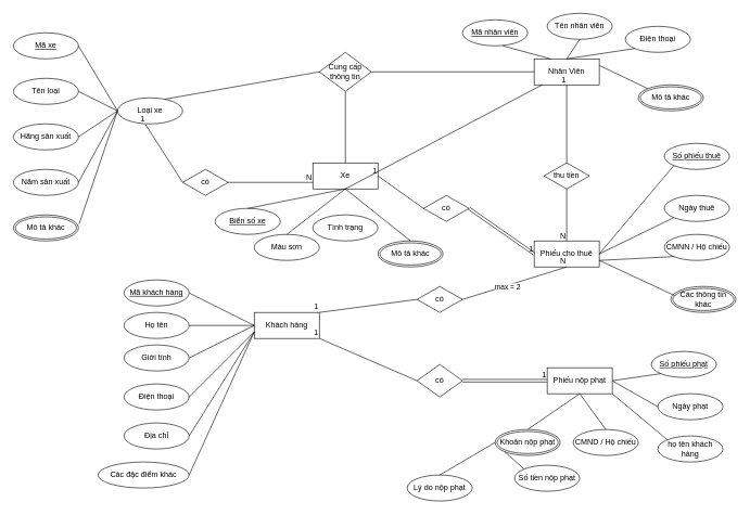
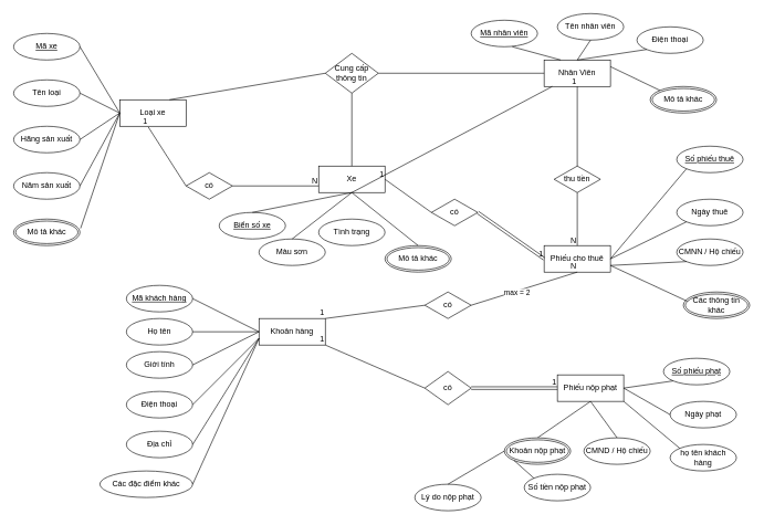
  <mxCell id="0" />
  <mxCell id="1" parent="0" />
- <mxCell id="2" value="Loại xe" style="ellipse;whiteSpace=wrap;html=1;align=center;" vertex="1" parent="1"><mxGeometry x="180" y="150" width="100" height="40" as="geometry" /></mxCell>
+ <mxCell id="2" value="Loại xe" style="whiteSpace=wrap;html=1;align=center;" vertex="1" parent="1"><mxGeometry x="180" y="150" width="100" height="40" as="geometry" /></mxCell>
  <mxCell id="3" value="Xe" style="whiteSpace=wrap;html=1;align=center;" vertex="1" parent="1"><mxGeometry x="480" y="250" width="100" height="40" as="geometry" /></mxCell>
- <mxCell id="4" value="Khách hàng" style="whiteSpace=wrap;html=1;align=center;" vertex="1" parent="1"><mxGeometry x="390" y="480" width="100" height="40" as="geometry" /></mxCell>
+ <mxCell id="4" value="Khoản hàng" style="whiteSpace=wrap;html=1;align=center;" vertex="1" parent="1"><mxGeometry x="390" y="480" width="100" height="40" as="geometry" /></mxCell>
  <mxCell id="5" value="Phiếu cho thuê" style="whiteSpace=wrap;html=1;align=center;" vertex="1" parent="1"><mxGeometry x="820" y="370" width="100" height="40" as="geometry" /></mxCell>
  <mxCell id="6" value="Nhân Viên" style="whiteSpace=wrap;html=1;align=center;" vertex="1" parent="1"><mxGeometry x="820" y="90" width="100" height="40" as="geometry" /></mxCell>
  <mxCell id="7" value="có" style="shape=rhombus;perimeter=rhombusPerimeter;whiteSpace=wrap;html=1;align=center;" vertex="1" parent="1"><mxGeometry x="280" y="260" width="70" height="40" as="geometry" /></mxCell>
  <mxCell id="8" value="Phiếu nộp phạt" style="whiteSpace=wrap;html=1;align=center;" vertex="1" parent="1"><mxGeometry x="840" y="565" width="100" height="40" as="geometry" /></mxCell>
  <mxCell id="9" value="" style="endArrow=none;html=1;rounded=0;exitX=1;exitY=0.5;exitDx=0;exitDy=0;entryX=0;entryY=0.75;entryDx=0;entryDy=0;" edge="1" parent="1" source="7" target="3"><mxGeometry relative="1" as="geometry"><mxPoint x="430" y="420" as="sourcePoint" /><mxPoint x="590" y="420" as="targetPoint" /></mxGeometry></mxCell>
  <mxCell id="10" value="N" style="resizable=0;html=1;whiteSpace=wrap;align=right;verticalAlign=bottom;" connectable="0" vertex="1" parent="9"><mxGeometry x="1" relative="1" as="geometry" /></mxCell>
  <mxCell id="11" value="" style="endArrow=none;html=1;rounded=0;entryX=0.43;entryY=1.025;entryDx=0;entryDy=0;exitX=0;exitY=0.5;exitDx=0;exitDy=0;entryPerimeter=0;" edge="1" parent="1" source="7" target="2"><mxGeometry relative="1" as="geometry"><mxPoint x="430" y="420" as="sourcePoint" /><mxPoint x="590" y="420" as="targetPoint" /></mxGeometry></mxCell>
  <mxCell id="12" value="1" style="resizable=0;html=1;whiteSpace=wrap;align=right;verticalAlign=bottom;" connectable="0" vertex="1" parent="11"><mxGeometry x="1" relative="1" as="geometry" /></mxCell>
  <mxCell id="13" value="có" style="shape=rhombus;perimeter=rhombusPerimeter;whiteSpace=wrap;html=1;align=center;" vertex="1" parent="1"><mxGeometry x="640" y="440" width="70" height="40" as="geometry" /></mxCell>
  <mxCell id="14" value="có" style="shape=rhombus;perimeter=rhombusPerimeter;whiteSpace=wrap;html=1;align=center;" vertex="1" parent="1"><mxGeometry x="650" y="300" width="70" height="40" as="geometry" /></mxCell>
  <mxCell id="15" value="" style="endArrow=none;html=1;rounded=0;entryX=1;entryY=0;entryDx=0;entryDy=0;exitX=0;exitY=0.5;exitDx=0;exitDy=0;" edge="1" parent="1" source="13" target="4"><mxGeometry relative="1" as="geometry"><mxPoint x="430" y="420" as="sourcePoint" /><mxPoint x="590" y="420" as="targetPoint" /></mxGeometry></mxCell>
  <mxCell id="16" value="1" style="resizable=0;html=1;whiteSpace=wrap;align=right;verticalAlign=bottom;" connectable="0" vertex="1" parent="15"><mxGeometry x="1" relative="1" as="geometry" /></mxCell>
  <mxCell id="17" value="" style="shape=link;html=1;rounded=0;exitX=1;exitY=0.5;exitDx=0;exitDy=0;width=-4;entryX=0;entryY=0.5;entryDx=0;entryDy=0;" edge="1" parent="1" source="14" target="5"><mxGeometry relative="1" as="geometry"><mxPoint x="430" y="420" as="sourcePoint" /><mxPoint x="630" y="370" as="targetPoint" /></mxGeometry></mxCell>
  <mxCell id="18" value="1" style="resizable=0;html=1;whiteSpace=wrap;align=right;verticalAlign=bottom;" connectable="0" vertex="1" parent="17"><mxGeometry x="1" relative="1" as="geometry" /></mxCell>
  <mxCell id="19" value="" style="shape=link;html=1;rounded=0;entryX=0;entryY=0.5;entryDx=0;entryDy=0;width=-4;exitX=1;exitY=0.5;exitDx=0;exitDy=0;" edge="1" parent="1" source="21" target="8"><mxGeometry relative="1" as="geometry"><mxPoint x="690" y="580" as="sourcePoint" /><mxPoint x="880" y="420" as="targetPoint" /></mxGeometry></mxCell>
  <mxCell id="20" value="1" style="resizable=0;html=1;whiteSpace=wrap;align=right;verticalAlign=bottom;" connectable="0" vertex="1" parent="19"><mxGeometry x="1" relative="1" as="geometry" /></mxCell>
  <mxCell id="21" value="có" style="shape=rhombus;perimeter=rhombusPerimeter;whiteSpace=wrap;html=1;align=center;" vertex="1" parent="1"><mxGeometry x="640" y="560" width="70" height="50" as="geometry" /></mxCell>
  <mxCell id="22" value="" style="endArrow=none;html=1;rounded=0;entryX=1;entryY=1;entryDx=0;entryDy=0;exitX=0;exitY=0.5;exitDx=0;exitDy=0;" edge="1" parent="1" source="21" target="4"><mxGeometry relative="1" as="geometry"><mxPoint x="650" y="470" as="sourcePoint" /><mxPoint x="500" y="510" as="targetPoint" /></mxGeometry></mxCell>
  <mxCell id="23" value="1" style="resizable=0;html=1;whiteSpace=wrap;align=right;verticalAlign=bottom;" connectable="0" vertex="1" parent="22"><mxGeometry x="1" relative="1" as="geometry" /></mxCell>
  <mxCell id="24" value="thu tiền&lt;br&gt;" style="shape=rhombus;perimeter=rhombusPerimeter;whiteSpace=wrap;html=1;align=center;" vertex="1" parent="1"><mxGeometry x="835" y="250" width="70" height="40" as="geometry" /></mxCell>
  <mxCell id="25" value="Cung cấp &lt;br&gt;thông tin" style="shape=rhombus;perimeter=rhombusPerimeter;whiteSpace=wrap;html=1;align=center;" vertex="1" parent="1"><mxGeometry x="490" y="80" width="80" height="60" as="geometry" /></mxCell>
  <mxCell id="26" value="" style="endArrow=none;html=1;rounded=0;entryX=0.5;entryY=1;entryDx=0;entryDy=0;exitX=0.5;exitY=0;exitDx=0;exitDy=0;" edge="1" parent="1" source="24" target="6"><mxGeometry relative="1" as="geometry"><mxPoint x="650" y="470" as="sourcePoint" /><mxPoint x="500" y="490" as="targetPoint" /></mxGeometry></mxCell>
  <mxCell id="27" value="1" style="resizable=0;html=1;whiteSpace=wrap;align=right;verticalAlign=bottom;" connectable="0" vertex="1" parent="26"><mxGeometry x="1" relative="1" as="geometry" /></mxCell>
  <mxCell id="28" value="" style="endArrow=none;html=1;rounded=0;entryX=1;entryY=0.5;entryDx=0;entryDy=0;exitX=0;exitY=0.5;exitDx=0;exitDy=0;" edge="1" parent="1" source="14" target="3"><mxGeometry relative="1" as="geometry"><mxPoint x="650" y="470" as="sourcePoint" /><mxPoint x="500" y="490" as="targetPoint" /></mxGeometry></mxCell>
  <mxCell id="29" value="1" style="resizable=0;html=1;whiteSpace=wrap;align=right;verticalAlign=bottom;" connectable="0" vertex="1" parent="28"><mxGeometry x="1" relative="1" as="geometry" /></mxCell>
  <mxCell id="30" value="" style="endArrow=none;html=1;rounded=0;exitX=1;exitY=0.5;exitDx=0;exitDy=0;entryX=0.5;entryY=1;entryDx=0;entryDy=0;" edge="1" parent="1" source="13" target="5"><mxGeometry relative="1" as="geometry"><mxPoint x="880" y="260" as="sourcePoint" /><mxPoint x="880" y="160" as="targetPoint" /></mxGeometry></mxCell>
  <mxCell id="31" value="N" style="resizable=0;html=1;whiteSpace=wrap;align=right;verticalAlign=bottom;" connectable="0" vertex="1" parent="30"><mxGeometry x="1" relative="1" as="geometry" /></mxCell>
  <mxCell id="32" value="max = 2&lt;br&gt;" style="edgeLabel;html=1;align=center;verticalAlign=middle;resizable=0;points=[];" vertex="1" connectable="0" parent="30"><mxGeometry x="-0.15" y="-3" relative="1" as="geometry"><mxPoint as="offset" /></mxGeometry></mxCell>
  <mxCell id="33" value="" style="endArrow=none;html=1;rounded=0;exitX=0.75;exitY=0;exitDx=0;exitDy=0;entryX=0;entryY=0.5;entryDx=0;entryDy=0;" edge="1" parent="1" source="2" target="25"><mxGeometry relative="1" as="geometry"><mxPoint x="430" y="420" as="sourcePoint" /><mxPoint x="590" y="420" as="targetPoint" /></mxGeometry></mxCell>
  <mxCell id="34" value="" style="endArrow=none;html=1;rounded=0;exitX=1;exitY=0.5;exitDx=0;exitDy=0;entryX=0;entryY=0.5;entryDx=0;entryDy=0;" edge="1" parent="1" source="25" target="6"><mxGeometry relative="1" as="geometry"><mxPoint x="290" y="180" as="sourcePoint" /><mxPoint x="500" y="170" as="targetPoint" /></mxGeometry></mxCell>
  <mxCell id="35" value="" style="endArrow=none;html=1;rounded=0;exitX=0.5;exitY=1;exitDx=0;exitDy=0;entryX=0.5;entryY=0;entryDx=0;entryDy=0;" edge="1" parent="1" source="25" target="3"><mxGeometry relative="1" as="geometry"><mxPoint x="580" y="170" as="sourcePoint" /><mxPoint x="830" y="120" as="targetPoint" /></mxGeometry></mxCell>
  <mxCell id="36" value="Mã xe" style="ellipse;whiteSpace=wrap;html=1;align=center;fontStyle=4;" vertex="1" parent="1"><mxGeometry x="20" y="50" width="100" height="40" as="geometry" /></mxCell>
  <mxCell id="37" value="Tên loại" style="ellipse;whiteSpace=wrap;html=1;align=center;" vertex="1" parent="1"><mxGeometry x="20" y="120" width="100" height="40" as="geometry" /></mxCell>
  <mxCell id="38" value="Hãng sản xuất" style="ellipse;whiteSpace=wrap;html=1;align=center;" vertex="1" parent="1"><mxGeometry x="20" y="190" width="100" height="40" as="geometry" /></mxCell>
  <mxCell id="39" value="Năm sản xuất" style="ellipse;whiteSpace=wrap;html=1;align=center;" vertex="1" parent="1"><mxGeometry x="20" y="260" width="100" height="40" as="geometry" /></mxCell>
  <mxCell id="40" value="Mô tả khác" style="ellipse;shape=doubleEllipse;margin=3;whiteSpace=wrap;html=1;align=center;" vertex="1" parent="1"><mxGeometry x="20" y="330" width="100" height="40" as="geometry" /></mxCell>
  <mxCell id="41" value="" style="endArrow=none;html=1;rounded=0;exitX=1;exitY=0.5;exitDx=0;exitDy=0;entryX=0;entryY=0.5;entryDx=0;entryDy=0;" edge="1" parent="1" source="36" target="2"><mxGeometry relative="1" as="geometry"><mxPoint x="430" y="420" as="sourcePoint" /><mxPoint x="590" y="420" as="targetPoint" /></mxGeometry></mxCell>
  <mxCell id="42" value="" style="endArrow=none;html=1;rounded=0;exitX=1;exitY=0.5;exitDx=0;exitDy=0;entryX=0;entryY=0.5;entryDx=0;entryDy=0;" edge="1" parent="1" source="37" target="2"><mxGeometry relative="1" as="geometry"><mxPoint x="130" y="80" as="sourcePoint" /><mxPoint x="190" y="180" as="targetPoint" /></mxGeometry></mxCell>
  <mxCell id="43" value="" style="endArrow=none;html=1;rounded=0;exitX=1;exitY=0.5;exitDx=0;exitDy=0;entryX=0;entryY=0.5;entryDx=0;entryDy=0;" edge="1" parent="1" source="38" target="2"><mxGeometry relative="1" as="geometry"><mxPoint x="130" y="150" as="sourcePoint" /><mxPoint x="190" y="180" as="targetPoint" /></mxGeometry></mxCell>
  <mxCell id="44" value="" style="endArrow=none;html=1;rounded=0;exitX=1;exitY=0.5;exitDx=0;exitDy=0;entryX=0;entryY=0.5;entryDx=0;entryDy=0;" edge="1" parent="1" source="39" target="2"><mxGeometry relative="1" as="geometry"><mxPoint x="130" y="220" as="sourcePoint" /><mxPoint x="190" y="180" as="targetPoint" /></mxGeometry></mxCell>
  <mxCell id="45" value="" style="endArrow=none;html=1;rounded=0;exitX=1.01;exitY=0.35;exitDx=0;exitDy=0;entryX=0;entryY=0.5;entryDx=0;entryDy=0;exitPerimeter=0;" edge="1" parent="1" source="40" target="2"><mxGeometry relative="1" as="geometry"><mxPoint x="130" y="290" as="sourcePoint" /><mxPoint x="190" y="180" as="targetPoint" /></mxGeometry></mxCell>
  <mxCell id="46" value="Biển số xe" style="ellipse;whiteSpace=wrap;html=1;align=center;fontStyle=4;" vertex="1" parent="1"><mxGeometry x="330" y="320" width="100" height="40" as="geometry" /></mxCell>
  <mxCell id="47" value="Màu sơn" style="ellipse;whiteSpace=wrap;html=1;align=center;" vertex="1" parent="1"><mxGeometry x="390" y="360" width="100" height="40" as="geometry" /></mxCell>
  <mxCell id="48" value="" style="endArrow=none;html=1;rounded=0;exitX=0.5;exitY=1;exitDx=0;exitDy=0;entryX=0.5;entryY=0;entryDx=0;entryDy=0;" edge="1" parent="1" source="24" target="5"><mxGeometry relative="1" as="geometry"><mxPoint x="360" y="290" as="sourcePoint" /><mxPoint x="490" y="290" as="targetPoint" /></mxGeometry></mxCell>
  <mxCell id="49" value="N" style="resizable=0;html=1;whiteSpace=wrap;align=right;verticalAlign=bottom;" connectable="0" vertex="1" parent="48"><mxGeometry x="1" relative="1" as="geometry" /></mxCell>
  <mxCell id="50" value="Tình trạng" style="ellipse;whiteSpace=wrap;html=1;align=center;" vertex="1" parent="1"><mxGeometry x="480" y="330" width="100" height="40" as="geometry" /></mxCell>
  <mxCell id="51" value="Mô tả khác" style="ellipse;shape=doubleEllipse;margin=3;whiteSpace=wrap;html=1;align=center;" vertex="1" parent="1"><mxGeometry x="580" y="370" width="100" height="40" as="geometry" /></mxCell>
  <mxCell id="52" value="" style="endArrow=none;html=1;rounded=0;exitX=0.5;exitY=1;exitDx=0;exitDy=0;entryX=0.5;entryY=0;entryDx=0;entryDy=0;" edge="1" parent="1" source="3" target="46"><mxGeometry relative="1" as="geometry"><mxPoint x="130" y="80" as="sourcePoint" /><mxPoint x="190" y="180" as="targetPoint" /></mxGeometry></mxCell>
  <mxCell id="53" value="" style="endArrow=none;html=1;rounded=0;entryX=0.5;entryY=0;entryDx=0;entryDy=0;exitX=0.5;exitY=1;exitDx=0;exitDy=0;" edge="1" parent="1" source="3" target="47"><mxGeometry relative="1" as="geometry"><mxPoint x="530" y="290" as="sourcePoint" /><mxPoint x="390" y="330" as="targetPoint" /></mxGeometry></mxCell>
  <mxCell id="54" value="" style="endArrow=none;html=1;rounded=0;exitX=0.5;exitY=1;exitDx=0;exitDy=0;" edge="1" parent="1" source="3" target="6"><mxGeometry relative="1" as="geometry"><mxPoint x="540" y="300" as="sourcePoint" /><mxPoint x="450" y="370" as="targetPoint" /></mxGeometry></mxCell>
  <mxCell id="55" value="" style="endArrow=none;html=1;rounded=0;entryX=0.5;entryY=0;entryDx=0;entryDy=0;exitX=0.5;exitY=1;exitDx=0;exitDy=0;" edge="1" parent="1" source="3" target="51"><mxGeometry relative="1" as="geometry"><mxPoint x="540" y="300" as="sourcePoint" /><mxPoint x="540" y="340" as="targetPoint" /></mxGeometry></mxCell>
  <mxCell id="56" value="Mã khách hàng" style="ellipse;whiteSpace=wrap;html=1;align=center;fontStyle=4;" vertex="1" parent="1"><mxGeometry x="190" y="430" width="100" height="40" as="geometry" /></mxCell>
  <mxCell id="57" value="" style="endArrow=none;html=1;rounded=0;exitX=1;exitY=0.5;exitDx=0;exitDy=0;entryX=0;entryY=0.5;entryDx=0;entryDy=0;" edge="1" parent="1" source="56" target="4"><mxGeometry relative="1" as="geometry"><mxPoint x="131" y="354" as="sourcePoint" /><mxPoint x="190" y="180" as="targetPoint" /></mxGeometry></mxCell>
  <mxCell id="58" value="Họ tên" style="ellipse;whiteSpace=wrap;html=1;align=center;" vertex="1" parent="1"><mxGeometry x="190" y="480" width="100" height="40" as="geometry" /></mxCell>
  <mxCell id="59" value="Giới tính" style="ellipse;whiteSpace=wrap;html=1;align=center;" vertex="1" parent="1"><mxGeometry x="190" y="530" width="100" height="40" as="geometry" /></mxCell>
  <mxCell id="60" value="Điện thoại" style="ellipse;whiteSpace=wrap;html=1;align=center;" vertex="1" parent="1"><mxGeometry x="190" y="590" width="100" height="40" as="geometry" /></mxCell>
  <mxCell id="61" value="Địa chỉ" style="ellipse;whiteSpace=wrap;html=1;align=center;" vertex="1" parent="1"><mxGeometry x="190" y="650" width="100" height="40" as="geometry" /></mxCell>
  <mxCell id="62" value="Các đặc điểm khác" style="ellipse;whiteSpace=wrap;html=1;align=center;" vertex="1" parent="1"><mxGeometry x="150" y="710" width="140" height="40" as="geometry" /></mxCell>
  <mxCell id="63" value="" style="endArrow=none;html=1;rounded=0;exitX=1;exitY=0.5;exitDx=0;exitDy=0;entryX=0;entryY=0.5;entryDx=0;entryDy=0;" edge="1" parent="1" source="58" target="4"><mxGeometry relative="1" as="geometry"><mxPoint x="300" y="460" as="sourcePoint" /><mxPoint x="400" y="510" as="targetPoint" /></mxGeometry></mxCell>
  <mxCell id="64" value="" style="endArrow=none;html=1;rounded=0;exitX=1;exitY=0.5;exitDx=0;exitDy=0;entryX=0;entryY=0.5;entryDx=0;entryDy=0;" edge="1" parent="1" source="59" target="4"><mxGeometry relative="1" as="geometry"><mxPoint x="300" y="510" as="sourcePoint" /><mxPoint x="400" y="510" as="targetPoint" /></mxGeometry></mxCell>
  <mxCell id="65" value="" style="endArrow=none;html=1;rounded=0;exitX=1;exitY=0.5;exitDx=0;exitDy=0;entryX=0;entryY=0.75;entryDx=0;entryDy=0;" edge="1" parent="1" source="60" target="4"><mxGeometry relative="1" as="geometry"><mxPoint x="300" y="560" as="sourcePoint" /><mxPoint x="400" y="510" as="targetPoint" /></mxGeometry></mxCell>
  <mxCell id="66" value="" style="endArrow=none;html=1;rounded=0;exitX=1;exitY=0.5;exitDx=0;exitDy=0;entryX=0;entryY=0.75;entryDx=0;entryDy=0;" edge="1" parent="1" source="61" target="4"><mxGeometry relative="1" as="geometry"><mxPoint x="300" y="620" as="sourcePoint" /><mxPoint x="400" y="520" as="targetPoint" /></mxGeometry></mxCell>
  <mxCell id="67" value="" style="endArrow=none;html=1;rounded=0;exitX=1;exitY=0.5;exitDx=0;exitDy=0;entryX=0;entryY=0.75;entryDx=0;entryDy=0;" edge="1" parent="1" source="62" target="4"><mxGeometry relative="1" as="geometry"><mxPoint x="300" y="680" as="sourcePoint" /><mxPoint x="400" y="520" as="targetPoint" /></mxGeometry></mxCell>
  <mxCell id="68" value="Số phiếu thuê" style="ellipse;whiteSpace=wrap;html=1;align=center;fontStyle=4;" vertex="1" parent="1"><mxGeometry x="1020" y="220" width="100" height="40" as="geometry" /></mxCell>
  <mxCell id="69" value="Ngày thuê" style="ellipse;whiteSpace=wrap;html=1;align=center;" vertex="1" parent="1"><mxGeometry x="1020" y="300" width="100" height="40" as="geometry" /></mxCell>
  <mxCell id="70" value="CMNN / Hộ chiếu" style="ellipse;whiteSpace=wrap;html=1;align=center;" vertex="1" parent="1"><mxGeometry x="1020" y="360" width="100" height="40" as="geometry" /></mxCell>
  <mxCell id="71" value="Các thông tin khác" style="ellipse;shape=doubleEllipse;margin=3;whiteSpace=wrap;html=1;align=center;" vertex="1" parent="1"><mxGeometry x="1030" y="440" width="100" height="40" as="geometry" /></mxCell>
  <mxCell id="72" value="" style="endArrow=none;html=1;rounded=0;exitX=0;exitY=1;exitDx=0;exitDy=0;entryX=1;entryY=0.5;entryDx=0;entryDy=0;" edge="1" parent="1" source="68" target="5"><mxGeometry relative="1" as="geometry"><mxPoint x="300" y="460" as="sourcePoint" /><mxPoint x="400" y="510" as="targetPoint" /></mxGeometry></mxCell>
  <mxCell id="73" value="" style="endArrow=none;html=1;rounded=0;exitX=0;exitY=1;exitDx=0;exitDy=0;" edge="1" parent="1" source="69"><mxGeometry relative="1" as="geometry"><mxPoint x="1045" y="264" as="sourcePoint" /><mxPoint x="920" y="390" as="targetPoint" /></mxGeometry></mxCell>
  <mxCell id="74" value="" style="endArrow=none;html=1;rounded=0;exitX=0;exitY=1;exitDx=0;exitDy=0;entryX=1;entryY=0.75;entryDx=0;entryDy=0;" edge="1" parent="1" source="70" target="5"><mxGeometry relative="1" as="geometry"><mxPoint x="1045" y="344" as="sourcePoint" /><mxPoint x="930" y="390" as="targetPoint" /></mxGeometry></mxCell>
  <mxCell id="75" value="" style="endArrow=none;html=1;rounded=0;exitX=0.06;exitY=0.35;exitDx=0;exitDy=0;entryX=1;entryY=0.75;entryDx=0;entryDy=0;exitPerimeter=0;" edge="1" parent="1" source="71" target="5"><mxGeometry relative="1" as="geometry"><mxPoint x="1045" y="404" as="sourcePoint" /><mxPoint x="930" y="410" as="targetPoint" /></mxGeometry></mxCell>
  <mxCell id="76" value="Số phiếu phạt" style="ellipse;whiteSpace=wrap;html=1;align=center;fontStyle=4;" vertex="1" parent="1"><mxGeometry x="1000" y="540" width="100" height="40" as="geometry" /></mxCell>
  <mxCell id="77" value="Ngày phạt" style="ellipse;whiteSpace=wrap;html=1;align=center;" vertex="1" parent="1"><mxGeometry x="1010" y="605" width="100" height="40" as="geometry" /></mxCell>
  <mxCell id="78" value="họ tên khách hàng" style="ellipse;whiteSpace=wrap;html=1;align=center;" vertex="1" parent="1"><mxGeometry x="1010" y="670" width="100" height="40" as="geometry" /></mxCell>
  <mxCell id="79" value="CMND / Hộ chiếu" style="ellipse;whiteSpace=wrap;html=1;align=center;" vertex="1" parent="1"><mxGeometry x="880" y="660" width="100" height="40" as="geometry" /></mxCell>
  <mxCell id="80" value="" style="endArrow=none;html=1;rounded=0;exitX=0.5;exitY=0;exitDx=0;exitDy=0;entryX=0.5;entryY=1;entryDx=0;entryDy=0;" edge="1" parent="1" source="85" target="8"><mxGeometry relative="1" as="geometry"><mxPoint x="835.355" y="665.858" as="sourcePoint" /><mxPoint x="930" y="400" as="targetPoint" /></mxGeometry></mxCell>
  <mxCell id="81" value="" style="endArrow=none;html=1;rounded=0;exitX=0.5;exitY=0;exitDx=0;exitDy=0;entryX=0.5;entryY=1;entryDx=0;entryDy=0;" edge="1" parent="1" source="79" target="8"><mxGeometry relative="1" as="geometry"><mxPoint x="845" y="676" as="sourcePoint" /><mxPoint x="900" y="615" as="targetPoint" /></mxGeometry></mxCell>
  <mxCell id="82" value="" style="endArrow=none;html=1;rounded=0;exitX=0;exitY=0;exitDx=0;exitDy=0;entryX=1;entryY=1;entryDx=0;entryDy=0;" edge="1" parent="1" source="78" target="8"><mxGeometry relative="1" as="geometry"><mxPoint x="940" y="670" as="sourcePoint" /><mxPoint x="900" y="615" as="targetPoint" /></mxGeometry></mxCell>
  <mxCell id="83" value="" style="endArrow=none;html=1;rounded=0;exitX=0;exitY=0.5;exitDx=0;exitDy=0;entryX=1;entryY=0.5;entryDx=0;entryDy=0;" edge="1" parent="1" source="77" target="8"><mxGeometry relative="1" as="geometry"><mxPoint x="1035" y="686" as="sourcePoint" /><mxPoint x="950" y="615" as="targetPoint" /></mxGeometry></mxCell>
  <mxCell id="84" value="" style="endArrow=none;html=1;rounded=0;exitX=0;exitY=1;exitDx=0;exitDy=0;entryX=1;entryY=0.5;entryDx=0;entryDy=0;" edge="1" parent="1" source="76" target="8"><mxGeometry relative="1" as="geometry"><mxPoint x="1020" y="635" as="sourcePoint" /><mxPoint x="950" y="595" as="targetPoint" /></mxGeometry></mxCell>
  <mxCell id="85" value="Khoản nộp phạt" style="ellipse;shape=doubleEllipse;margin=3;whiteSpace=wrap;html=1;align=center;" vertex="1" parent="1"><mxGeometry x="760" y="660" width="100" height="40" as="geometry" /></mxCell>
  <mxCell id="86" value="Lý do nộp phạt" style="ellipse;whiteSpace=wrap;html=1;align=center;" vertex="1" parent="1"><mxGeometry x="625" y="730" width="100" height="40" as="geometry" /></mxCell>
  <mxCell id="87" value="Số tiền nộp phạt" style="ellipse;whiteSpace=wrap;html=1;align=center;" vertex="1" parent="1"><mxGeometry x="790" y="715" width="100" height="40" as="geometry" /></mxCell>
  <mxCell id="88" value="" style="endArrow=none;html=1;rounded=0;exitX=0.5;exitY=0;exitDx=0;exitDy=0;entryX=0;entryY=0.5;entryDx=0;entryDy=0;" edge="1" parent="1" source="86" target="85"><mxGeometry relative="1" as="geometry"><mxPoint x="940" y="670" as="sourcePoint" /><mxPoint x="900" y="615" as="targetPoint" /></mxGeometry></mxCell>
  <mxCell id="89" value="" style="endArrow=none;html=1;rounded=0;exitX=0;exitY=1;exitDx=0;exitDy=0;entryX=0;entryY=0;entryDx=0;entryDy=0;" edge="1" parent="1" source="85" target="87"><mxGeometry relative="1" as="geometry"><mxPoint x="695" y="710" as="sourcePoint" /><mxPoint x="770" y="690" as="targetPoint" /></mxGeometry></mxCell>
  <mxCell id="90" value="Mã nhân viên" style="ellipse;whiteSpace=wrap;html=1;align=center;fontStyle=4;" vertex="1" parent="1"><mxGeometry x="710" y="30" width="100" height="40" as="geometry" /></mxCell>
  <mxCell id="91" value="Tên nhân viên" style="ellipse;whiteSpace=wrap;html=1;align=center;" vertex="1" parent="1"><mxGeometry x="840" y="20" width="100" height="40" as="geometry" /></mxCell>
  <mxCell id="92" value="Điện thoại" style="ellipse;whiteSpace=wrap;html=1;align=center;" vertex="1" parent="1"><mxGeometry x="960" y="40" width="100" height="40" as="geometry" /></mxCell>
  <mxCell id="93" value="Mô tả khác" style="ellipse;shape=doubleEllipse;margin=3;whiteSpace=wrap;html=1;align=center;" vertex="1" parent="1"><mxGeometry x="980" width="100" height="40" as="geometry" y="130" /></mxCell>
  <mxCell id="94" value="" style="endArrow=none;html=1;rounded=0;exitX=0.62;exitY=1;exitDx=0;exitDy=0;entryX=0.25;entryY=0;entryDx=0;entryDy=0;exitPerimeter=0;" edge="1" parent="1" source="90" target="6"><mxGeometry relative="1" as="geometry"><mxPoint x="300" y="460" as="sourcePoint" /><mxPoint x="400" y="510" as="targetPoint" /></mxGeometry></mxCell>
  <mxCell id="95" value="" style="endArrow=none;html=1;rounded=0;exitX=0.5;exitY=1;exitDx=0;exitDy=0;entryX=0.5;entryY=0;entryDx=0;entryDy=0;" edge="1" parent="1" source="91" target="6"><mxGeometry relative="1" as="geometry"><mxPoint x="782" y="80" as="sourcePoint" /><mxPoint x="855" y="100" as="targetPoint" /></mxGeometry></mxCell>
  <mxCell id="96" value="" style="endArrow=none;html=1;rounded=0;exitX=0;exitY=1;exitDx=0;exitDy=0;entryX=0.5;entryY=0;entryDx=0;entryDy=0;" edge="1" parent="1" source="92" target="6"><mxGeometry relative="1" as="geometry"><mxPoint x="900" y="70" as="sourcePoint" /><mxPoint x="880" y="100" as="targetPoint" /></mxGeometry></mxCell>
  <mxCell id="97" value="" style="endArrow=none;html=1;rounded=0;exitX=0;exitY=0;exitDx=0;exitDy=0;entryX=1;entryY=0.25;entryDx=0;entryDy=0;" edge="1" parent="1" source="93" target="6"><mxGeometry relative="1" as="geometry"><mxPoint x="985" y="84" as="sourcePoint" /><mxPoint x="880" y="100" as="targetPoint" /></mxGeometry></mxCell>
